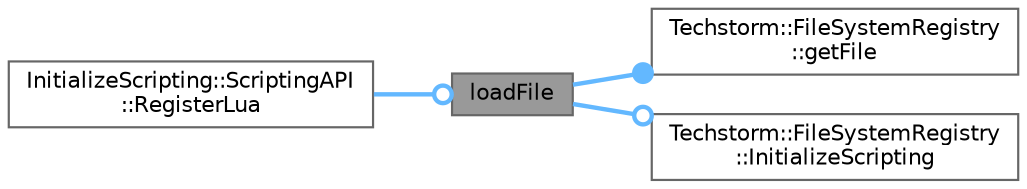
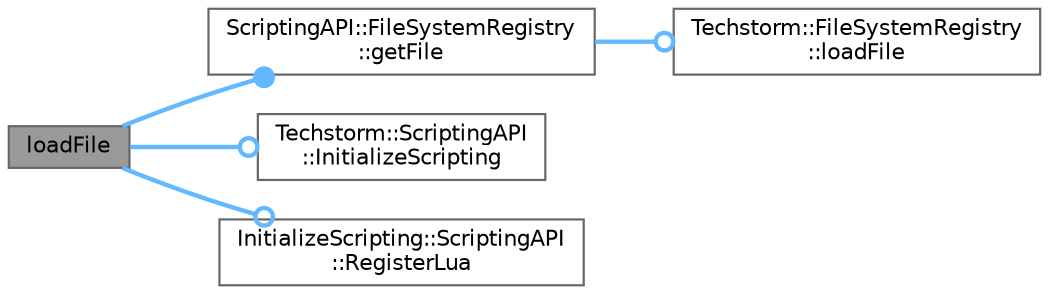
  digraph {
    rankdir=LR
    node [color=grey40 fillcolor=white fontname=Helvetica fontsize=10 shape=box style=filled]
    edge [arrowhead=odot color=steelblue1 fontname=Helvetica fontsize=10 labelfontname=Helvetica labelfontsize=10 style=bold]
    n1 [color=gray40 fillcolor=grey60 fontcolor=black height=0.2 label=loadFile width=0.4]
-   n2 [height=0.2 label="Techstorm::FileSystemRegistry\l::getFile" width=0.4]
-   n3 [height=0.2 label="Techstorm::FileSystemRegistry\l::InitializeScripting" width=0.4]
+   n2 [height=0.2 label="ScriptingAPI::FileSystemRegistry\l::getFile" width=0.4]
+   n3 [height=0.2 label="Techstorm::ScriptingAPI\l::InitializeScripting" width=0.4]
    n4 [height=0.2 label="InitializeScripting::ScriptingAPI\l::RegisterLua" width=0.4]
+   n5 [height=0.2 label="Techstorm::FileSystemRegistry\l::loadFile" width=0.4]
    n1 -> n2 [arrowhead=dot]
    n1 -> n3
-   n4 -> n1
+   n1 -> n4
+   n2 -> n5
  }
